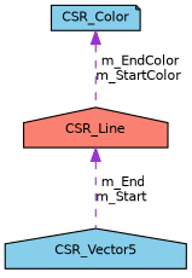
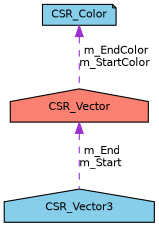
  digraph {
    node [color=black fillcolor=skyblue fontname=Helvetica fontsize=10 shape=house style=filled]
    edge [color=darkorchid3 dir=back fontname=Helvetica fontsize=10 labelfontname=Helvetica labelfontsize=10 style=dashed]
-   n1 [fillcolor=salmon fontcolor=black height=0.2 label=CSR_Line width=0.4]
-   n2 [height=0.2 label=CSR_Vector5 width=0.4]
+   n1 [fillcolor=salmon fontcolor=black height=0.2 label=CSR_Vector width=0.4]
+   n2 [height=0.2 label=CSR_Vector3 width=0.4]
    n3 [height=0.2 label=CSR_Color shape=note width=0.4]
    n1 -> n2 [label=" m_End\nm_Start"]
    n3 -> n1 [label=" m_EndColor\nm_StartColor"]
  }
